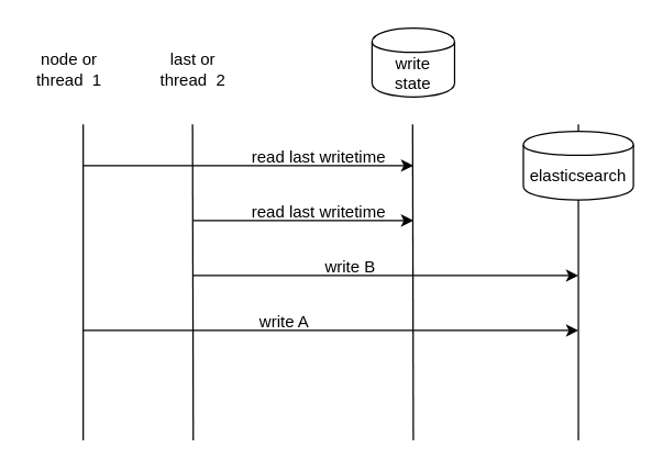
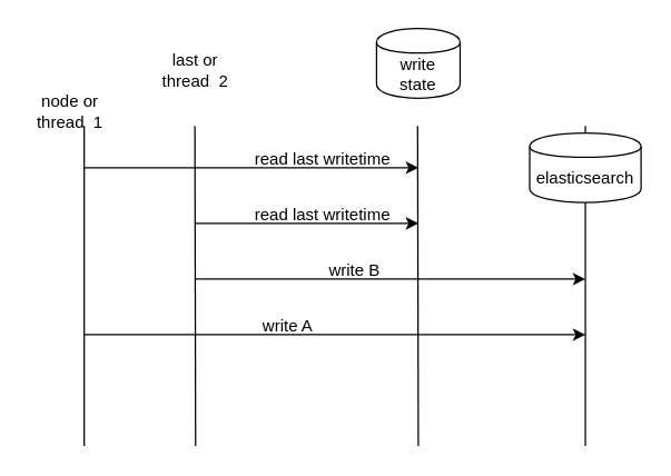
  <mxCell id="0" />
  <mxCell id="1" parent="0" />
  <mxCell id="2" value="" style="endArrow=none;html=1;startArrow=none;startFill=0;" edge="1" parent="1"><mxGeometry width="50" height="50" relative="1" as="geometry"><mxPoint x="140" y="320" as="sourcePoint" /><mxPoint x="139.5" y="90" as="targetPoint" /></mxGeometry></mxCell>
- <mxCell id="3" value="node or thread&amp;nbsp; 1" style="text;html=1;strokeColor=none;fillColor=none;align=center;verticalAlign=middle;whiteSpace=wrap;rounded=0;" vertex="1" parent="1"><mxGeometry x="20" y="40" width="60" height="20" as="geometry" /></mxCell>
+ <mxCell id="3" value="node or thread&amp;nbsp; 1" style="text;html=1;strokeColor=none;fillColor=none;align=center;verticalAlign=middle;whiteSpace=wrap;rounded=0;" vertex="1" parent="1"><mxGeometry x="20" y="70" width="60" height="20" as="geometry" /></mxCell>
  <mxCell id="4" value="last or thread&amp;nbsp; 2" style="text;html=1;strokeColor=none;fillColor=none;align=center;verticalAlign=middle;whiteSpace=wrap;rounded=0;" vertex="1" parent="1"><mxGeometry x="110" y="40" width="60" height="20" as="geometry" /></mxCell>
  <mxCell id="5" value="" style="endArrow=none;html=1;startArrow=none;startFill=0;" edge="1" parent="1"><mxGeometry width="50" height="50" relative="1" as="geometry"><mxPoint x="60" y="320" as="sourcePoint" /><mxPoint x="60" y="90" as="targetPoint" /></mxGeometry></mxCell>
  <mxCell id="6" value="write&lt;br&gt;state" style="shape=cylinder;whiteSpace=wrap;html=1;boundedLbl=1;backgroundOutline=1;" vertex="1" parent="1"><mxGeometry x="270" y="20" width="60" height="50" as="geometry" /></mxCell>
  <mxCell id="7" value="" style="endArrow=none;html=1;startArrow=none;startFill=0;" edge="1" parent="1"><mxGeometry width="50" height="50" relative="1" as="geometry"><mxPoint x="300" y="320" as="sourcePoint" /><mxPoint x="299.5" y="90" as="targetPoint" /></mxGeometry></mxCell>
  <mxCell id="8" value="" style="endArrow=none;html=1;startArrow=none;startFill=0;" edge="1" parent="1"><mxGeometry width="50" height="50" relative="1" as="geometry"><mxPoint x="420" y="320" as="sourcePoint" /><mxPoint x="420" y="90" as="targetPoint" /></mxGeometry></mxCell>
  <mxCell id="9" value="elasticsearch" style="shape=cylinder;whiteSpace=wrap;html=1;boundedLbl=1;backgroundOutline=1;" vertex="1" parent="1"><mxGeometry x="380" y="95" width="80" height="50" as="geometry" /></mxCell>
  <mxCell id="10" value="" style="endArrow=classic;html=1;" edge="1" parent="1"><mxGeometry width="50" height="50" relative="1" as="geometry"><mxPoint x="60" y="120" as="sourcePoint" /><mxPoint x="300" y="120" as="targetPoint" /></mxGeometry></mxCell>
  <mxCell id="11" value="read last writetime&lt;br&gt;&amp;nbsp;" style="text;html=1;align=center;verticalAlign=middle;resizable=0;points=[];;labelBackgroundColor=none;rotation=0;" vertex="1" connectable="0" parent="10"><mxGeometry x="0.459" y="-1" relative="1" as="geometry"><mxPoint x="-5" y="-1" as="offset" /></mxGeometry></mxCell>
  <mxCell id="12" value="" style="endArrow=classic;html=1;" edge="1" parent="1"><mxGeometry width="50" height="50" relative="1" as="geometry"><mxPoint x="140" y="160" as="sourcePoint" /><mxPoint x="300" y="160" as="targetPoint" /></mxGeometry></mxCell>
  <mxCell id="13" value="read last writetime&lt;br&gt;&amp;nbsp;" style="text;html=1;align=center;verticalAlign=middle;resizable=0;points=[];;labelBackgroundColor=none;rotation=0;" vertex="1" connectable="0" parent="12"><mxGeometry x="0.459" y="-1" relative="1" as="geometry"><mxPoint x="-27" y="-1" as="offset" /></mxGeometry></mxCell>
  <mxCell id="14" value="" style="endArrow=classic;html=1;" edge="1" parent="1"><mxGeometry width="50" height="50" relative="1" as="geometry"><mxPoint x="140" y="200" as="sourcePoint" /><mxPoint x="420" y="200" as="targetPoint" /></mxGeometry></mxCell>
  <mxCell id="15" value="write B&lt;br&gt;&amp;nbsp;" style="text;html=1;align=center;verticalAlign=middle;resizable=0;points=[];;labelBackgroundColor=none;" vertex="1" connectable="0" parent="14"><mxGeometry x="-0.193" relative="1" as="geometry"><mxPoint as="offset" /></mxGeometry></mxCell>
  <mxCell id="16" value="" style="endArrow=classic;html=1;" edge="1" parent="1"><mxGeometry width="50" height="50" relative="1" as="geometry"><mxPoint x="60" y="240" as="sourcePoint" /><mxPoint x="420" y="240" as="targetPoint" /></mxGeometry></mxCell>
  <mxCell id="17" value="write A&lt;br&gt;&amp;nbsp;" style="text;html=1;align=center;verticalAlign=middle;resizable=0;points=[];;labelBackgroundColor=none;" vertex="1" connectable="0" parent="16"><mxGeometry x="-0.193" relative="1" as="geometry"><mxPoint as="offset" /></mxGeometry></mxCell>
